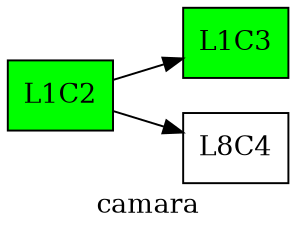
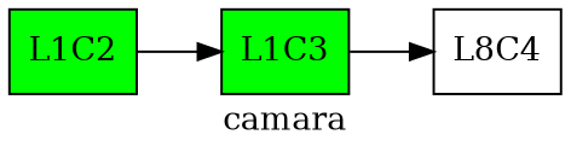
  digraph {
    label=camara
    rankdir=LR
    node [fillcolor=green shape=box style=filled]
    L1C2
    L1C3
    n3 [fillcolor=white label=L8C4]
    L1C2 -> L1C3
-   L1C2 -> n3
+   L1C3 -> n3
  }
